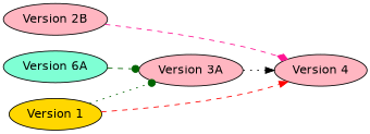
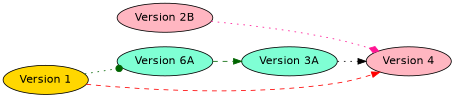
  digraph {
    fontname="DejaVu Sans"
    rankdir=LR
    node [fillcolor=aquamarine fontname="DejaVu Sans" style=filled]
    edge [arrowhead=dot color=darkgreen fontname="DejaVu Sans" style=dashed]
    n1 [label="Version 6A"]
    "Version 2B" [fillcolor=lightpink]
-   "Version 3A" [fillcolor=lightpink]
+   "Version 3A"
    "Version 4" [fillcolor=lightpink]
    "Version 1" [fillcolor=gold]
    subgraph sub_1 {
      rank=same
      n1
      "Version 2B"
    }
-   n1 -> "Version 3A"
-   "Version 2B" -> "Version 4" [arrowhead=diamond color=deeppink]
+   n1 -> "Version 3A" [arrowhead=normal]
+   "Version 2B" -> "Version 4" [arrowhead=diamond color=deeppink style=dotted]
    "Version 3A" -> "Version 4" [arrowhead=normal color=black style=dotted]
-   "Version 1" -> "Version 3A" [style=dotted]
+   "Version 1" -> n1 [style=dotted]
    "Version 1" -> "Version 4" [arrowhead=normal color=red]
  }
